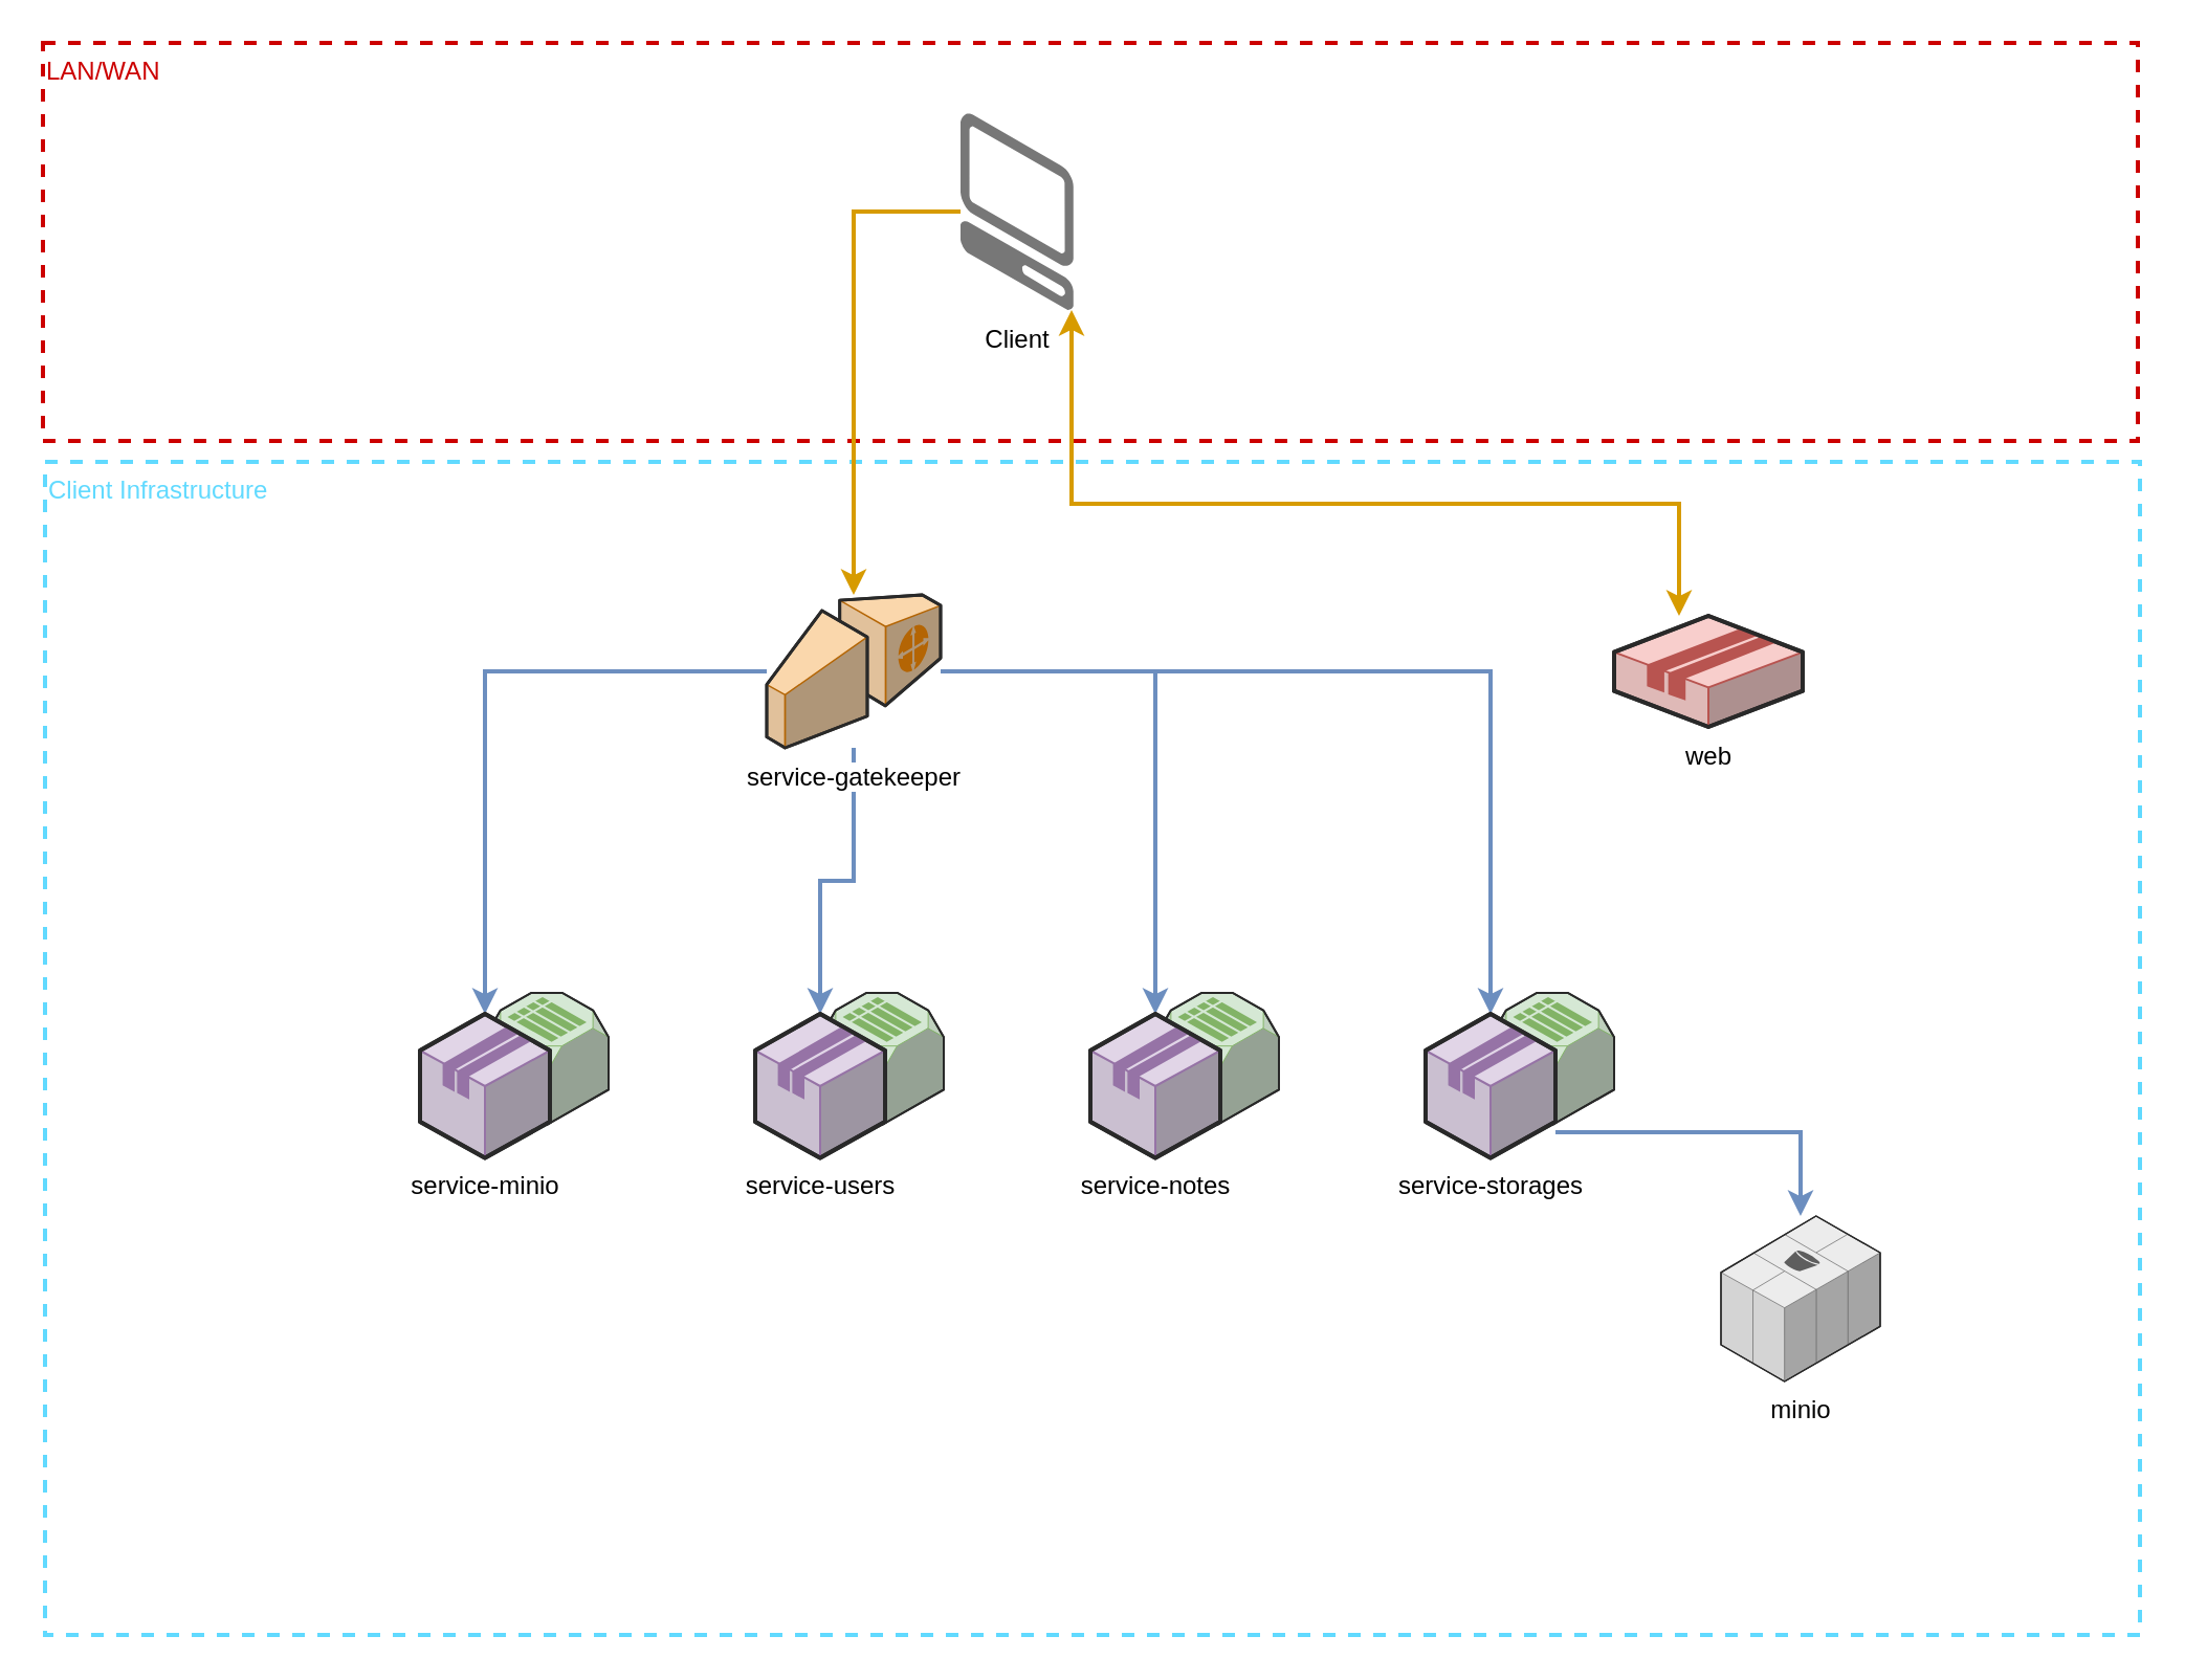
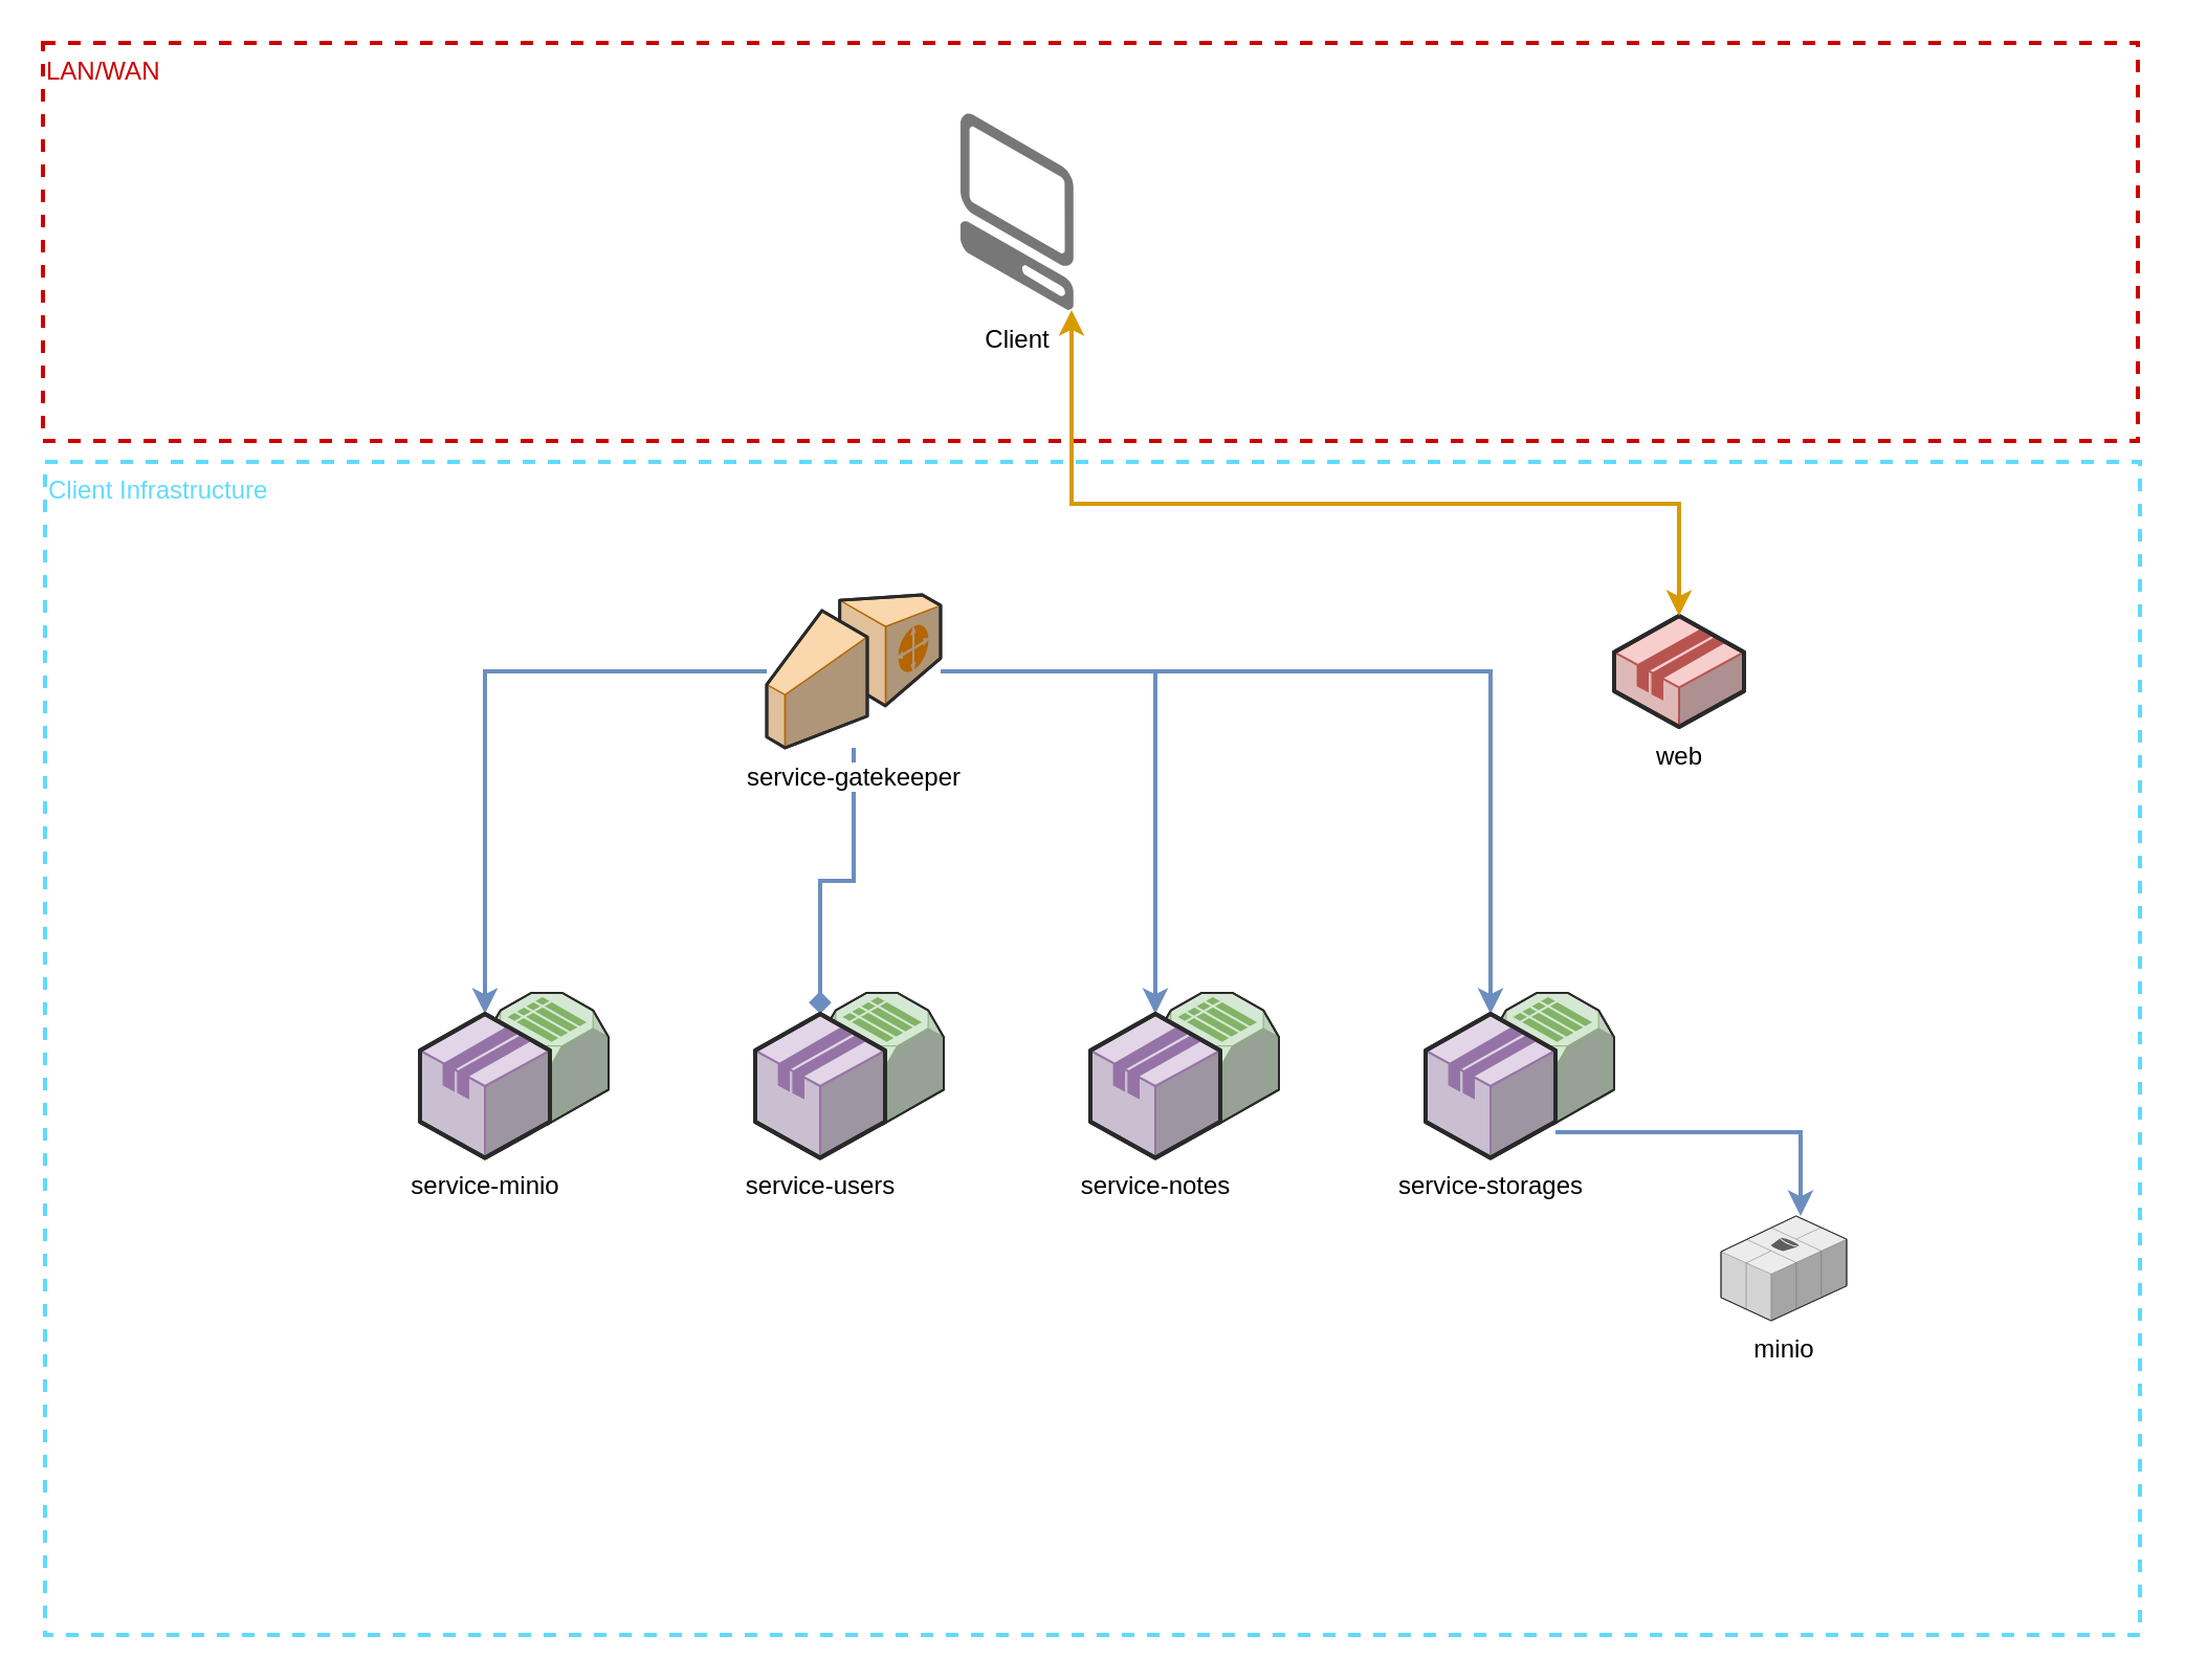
  <mxCell id="0" />
  <mxCell id="1" parent="0" />
  <mxCell id="2" value="&lt;div style=&quot;text-align: left&quot;&gt;&lt;span&gt;Client Infrastructure&lt;/span&gt;&lt;/div&gt;" style="whiteSpace=wrap;html=1;labelBackgroundColor=#ffffff;fillColor=none;align=left;strokeColor=#61DAFF;strokeWidth=2;dashed=1;verticalAlign=top;fontColor=#61DAFF;" vertex="1" parent="1"><mxGeometry x="21" y="220" width="1000" height="560" as="geometry" /></mxCell>
  <mxCell id="3" value="&lt;div style=&quot;text-align: left&quot;&gt;LAN/WAN&lt;/div&gt;" style="whiteSpace=wrap;html=1;labelBackgroundColor=#ffffff;fillColor=none;align=left;strokeColor=#CC0000;strokeWidth=2;dashed=1;verticalAlign=top;fontColor=#CC0000;" vertex="1" parent="1"><mxGeometry x="20" y="20" width="1000" height="190" as="geometry" /></mxCell>
- <mxCell id="4" value="minio" style="verticalLabelPosition=bottom;html=1;verticalAlign=top;strokeWidth=1;align=center;outlineConnect=0;dashed=0;outlineConnect=0;shape=mxgraph.aws3d.s3;fillColor=#ECECEC;strokeColor=#5E5E5E;aspect=fixed;labelBackgroundColor=#ffffff;" vertex="1" parent="1"><mxGeometry x="821" y="580" width="76" height="79" as="geometry" /></mxCell>
+ <mxCell id="4" value="minio" style="verticalLabelPosition=bottom;html=1;verticalAlign=top;strokeWidth=1;align=center;outlineConnect=0;dashed=0;outlineConnect=0;shape=mxgraph.aws3d.s3;fillColor=#ECECEC;strokeColor=#5E5E5E;aspect=fixed;labelBackgroundColor=#ffffff;" vertex="1" parent="1"><mxGeometry x="821" y="580" width="60" height="50" as="geometry" /></mxCell>
  <mxCell id="5" style="edgeStyle=orthogonalEdgeStyle;rounded=0;orthogonalLoop=1;jettySize=auto;html=1;strokeWidth=2;fillColor=#dae8fc;strokeColor=#6c8ebf;" edge="1" parent="1" source="9" target="14"><mxGeometry relative="1" as="geometry" /></mxCell>
- <mxCell id="6" style="edgeStyle=orthogonalEdgeStyle;rounded=0;orthogonalLoop=1;jettySize=auto;html=1;strokeWidth=2;fillColor=#dae8fc;strokeColor=#6c8ebf;" edge="1" parent="1" source="9" target="17"><mxGeometry relative="1" as="geometry" /></mxCell>
+ <mxCell id="6" style="edgeStyle=orthogonalEdgeStyle;rounded=0;orthogonalLoop=1;jettySize=auto;html=1;strokeWidth=2;fillColor=#dae8fc;strokeColor=#6c8ebf;endArrow=diamond;" edge="1" parent="1" source="9" target="17"><mxGeometry relative="1" as="geometry" /></mxCell>
  <mxCell id="7" style="edgeStyle=orthogonalEdgeStyle;rounded=0;orthogonalLoop=1;jettySize=auto;html=1;strokeWidth=2;fillColor=#dae8fc;strokeColor=#6c8ebf;" edge="1" parent="1" source="9" target="20"><mxGeometry relative="1" as="geometry" /></mxCell>
  <mxCell id="8" style="edgeStyle=orthogonalEdgeStyle;rounded=0;orthogonalLoop=1;jettySize=auto;html=1;strokeWidth=2;fillColor=#dae8fc;strokeColor=#6c8ebf;" edge="1" parent="1" source="9" target="23"><mxGeometry relative="1" as="geometry" /></mxCell>
  <mxCell id="9" value="service-gatekeeper" style="verticalLabelPosition=bottom;html=1;verticalAlign=top;strokeWidth=1;align=center;outlineConnect=0;dashed=0;outlineConnect=0;shape=mxgraph.aws3d.customerGateway;fillColor=#fad7ac;strokeColor=#b46504;aspect=fixed;labelBackgroundColor=#ffffff;" vertex="1" parent="1"><mxGeometry x="365.5" y="283.5" width="83" height="73" as="geometry" /></mxCell>
- <mxCell id="10" value="web" style="verticalLabelPosition=bottom;html=1;verticalAlign=top;strokeWidth=1;align=center;outlineConnect=0;dashed=0;outlineConnect=0;shape=mxgraph.aws3d.application2;fillColor=#f8cecc;strokeColor=#b85450;aspect=fixed;labelBackgroundColor=#ffffff;" vertex="1" parent="1"><mxGeometry x="770" y="293.5" width="90" height="53" as="geometry" /></mxCell>
+ <mxCell id="10" value="web" style="verticalLabelPosition=bottom;html=1;verticalAlign=top;strokeWidth=1;align=center;outlineConnect=0;dashed=0;outlineConnect=0;shape=mxgraph.aws3d.application2;fillColor=#f8cecc;strokeColor=#b85450;aspect=fixed;labelBackgroundColor=#ffffff;" vertex="1" parent="1"><mxGeometry x="770" y="293.5" width="62" height="53" as="geometry" /></mxCell>
  <mxCell id="11" style="edgeStyle=orthogonalEdgeStyle;rounded=0;orthogonalLoop=1;jettySize=auto;html=1;fillColor=#ffe6cc;strokeColor=#d79b00;strokeWidth=2;startArrow=classic;startFill=1;" edge="1" parent="1" source="25" target="10"><mxGeometry relative="1" as="geometry"><Array as="points"><mxPoint x="511" y="240" /><mxPoint x="801" y="240" /></Array></mxGeometry></mxCell>
  <mxCell id="12" value="" style="group;labelBackgroundColor=#ffffff;" vertex="1" connectable="0" parent="1"><mxGeometry x="200" y="473.5" width="90" height="78.8" as="geometry" /></mxCell>
  <mxCell id="13" value="" style="verticalLabelPosition=bottom;html=1;verticalAlign=top;strokeWidth=1;align=center;outlineConnect=0;dashed=0;outlineConnect=0;shape=mxgraph.aws3d.simpleDb;fillColor=#d5e8d4;strokeColor=#82b366;aspect=fixed;" vertex="1" parent="12"><mxGeometry x="31" width="59" height="63" as="geometry" /></mxCell>
  <mxCell id="14" value="service-minio&lt;br&gt;" style="verticalLabelPosition=bottom;html=1;verticalAlign=top;strokeWidth=1;align=center;outlineConnect=0;dashed=0;outlineConnect=0;shape=mxgraph.aws3d.application;fillColor=#e1d5e7;strokeColor=#9673a6;aspect=fixed;gradientColor=none;" vertex="1" parent="12"><mxGeometry y="10" width="62" height="68.8" as="geometry" /></mxCell>
  <mxCell id="15" value="" style="group;labelBackgroundColor=#ffffff;" vertex="1" connectable="0" parent="1"><mxGeometry x="360" y="473.5" width="90" height="78.8" as="geometry" /></mxCell>
  <mxCell id="16" value="" style="verticalLabelPosition=bottom;html=1;verticalAlign=top;strokeWidth=1;align=center;outlineConnect=0;dashed=0;outlineConnect=0;shape=mxgraph.aws3d.simpleDb;fillColor=#d5e8d4;strokeColor=#82b366;aspect=fixed;" vertex="1" parent="15"><mxGeometry x="31" width="59" height="63" as="geometry" /></mxCell>
  <mxCell id="17" value="service-users&lt;br&gt;" style="verticalLabelPosition=bottom;html=1;verticalAlign=top;strokeWidth=1;align=center;outlineConnect=0;dashed=0;outlineConnect=0;shape=mxgraph.aws3d.application;fillColor=#e1d5e7;strokeColor=#9673a6;aspect=fixed;gradientColor=none;" vertex="1" parent="15"><mxGeometry y="10" width="62" height="68.8" as="geometry" /></mxCell>
  <mxCell id="18" value="" style="group;labelBackgroundColor=#ffffff;" vertex="1" connectable="0" parent="1"><mxGeometry x="520" y="473.5" width="90" height="78.8" as="geometry" /></mxCell>
  <mxCell id="19" value="" style="verticalLabelPosition=bottom;html=1;verticalAlign=top;strokeWidth=1;align=center;outlineConnect=0;dashed=0;outlineConnect=0;shape=mxgraph.aws3d.simpleDb;fillColor=#d5e8d4;strokeColor=#82b366;aspect=fixed;" vertex="1" parent="18"><mxGeometry x="31" width="59" height="63" as="geometry" /></mxCell>
  <mxCell id="20" value="service-notes&lt;br&gt;" style="verticalLabelPosition=bottom;html=1;verticalAlign=top;strokeWidth=1;align=center;outlineConnect=0;dashed=0;outlineConnect=0;shape=mxgraph.aws3d.application;fillColor=#e1d5e7;strokeColor=#9673a6;aspect=fixed;gradientColor=none;" vertex="1" parent="18"><mxGeometry y="10" width="62" height="68.8" as="geometry" /></mxCell>
  <mxCell id="21" value="" style="group;labelBackgroundColor=#ffffff;" vertex="1" connectable="0" parent="1"><mxGeometry x="680" y="473.5" width="90" height="78.8" as="geometry" /></mxCell>
  <mxCell id="22" value="" style="verticalLabelPosition=bottom;html=1;verticalAlign=top;strokeWidth=1;align=center;outlineConnect=0;dashed=0;outlineConnect=0;shape=mxgraph.aws3d.simpleDb;fillColor=#d5e8d4;strokeColor=#82b366;aspect=fixed;" vertex="1" parent="21"><mxGeometry x="31" width="59" height="63" as="geometry" /></mxCell>
  <mxCell id="23" value="service-storages&lt;br&gt;" style="verticalLabelPosition=bottom;html=1;verticalAlign=top;strokeWidth=1;align=center;outlineConnect=0;dashed=0;outlineConnect=0;shape=mxgraph.aws3d.application;fillColor=#e1d5e7;strokeColor=#9673a6;aspect=fixed;gradientColor=none;" vertex="1" parent="21"><mxGeometry y="10" width="62" height="68.8" as="geometry" /></mxCell>
- <mxCell id="24" style="edgeStyle=orthogonalEdgeStyle;rounded=0;orthogonalLoop=1;jettySize=auto;html=1;strokeWidth=2;fillColor=#ffe6cc;strokeColor=#d79b00;" edge="1" parent="1" source="25" target="9"><mxGeometry relative="1" as="geometry" /></mxCell>
  <mxCell id="25" value="Client" style="verticalLabelPosition=bottom;html=1;verticalAlign=top;strokeWidth=1;align=center;outlineConnect=0;dashed=0;outlineConnect=0;shape=mxgraph.aws3d.client;aspect=fixed;strokeColor=none;fillColor=#777777;horizontal=1;labelBackgroundColor=#ffffff;labelBorderColor=none;spacing=2;" vertex="1" parent="1"><mxGeometry x="458" y="53.5" width="54" height="94" as="geometry" /></mxCell>
  <mxCell id="26" style="edgeStyle=orthogonalEdgeStyle;rounded=0;orthogonalLoop=1;jettySize=auto;html=1;strokeWidth=2;fillColor=#dae8fc;strokeColor=#6c8ebf;" edge="1" parent="1" source="23" target="4"><mxGeometry relative="1" as="geometry"><Array as="points"><mxPoint x="859" y="540" /></Array></mxGeometry></mxCell>
